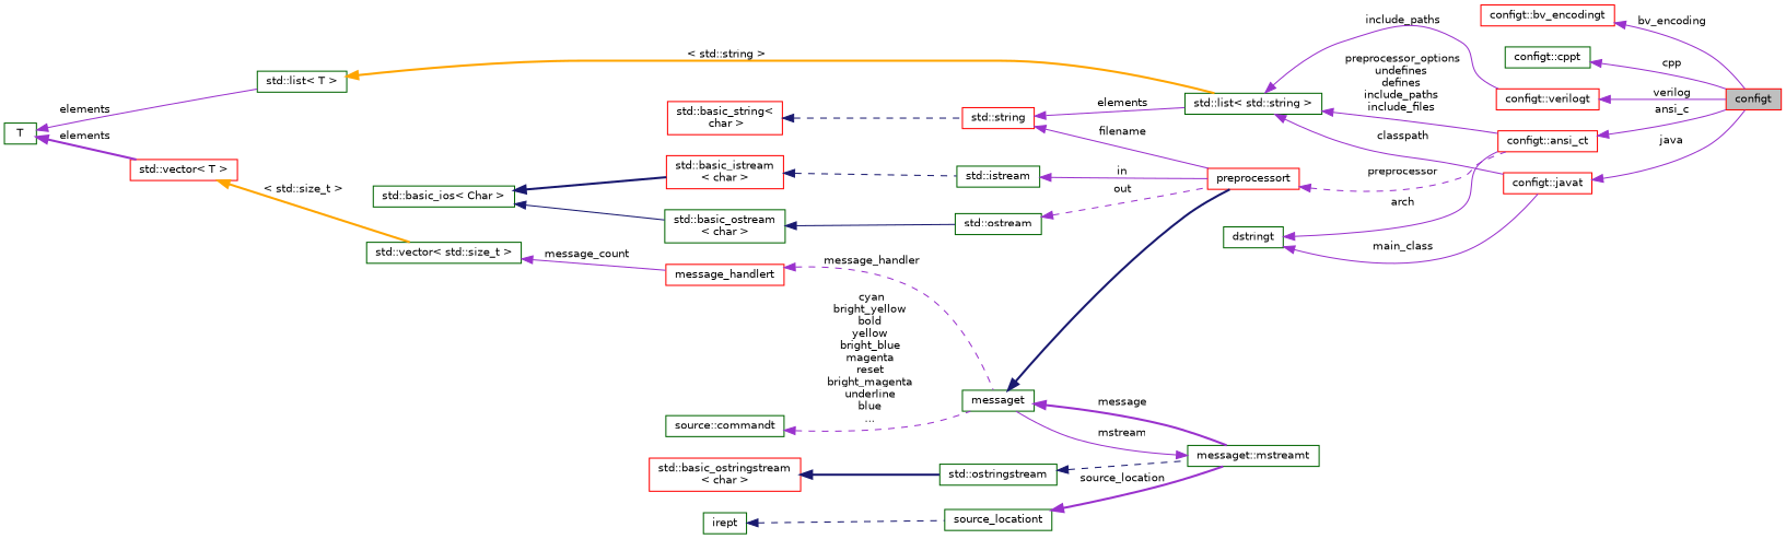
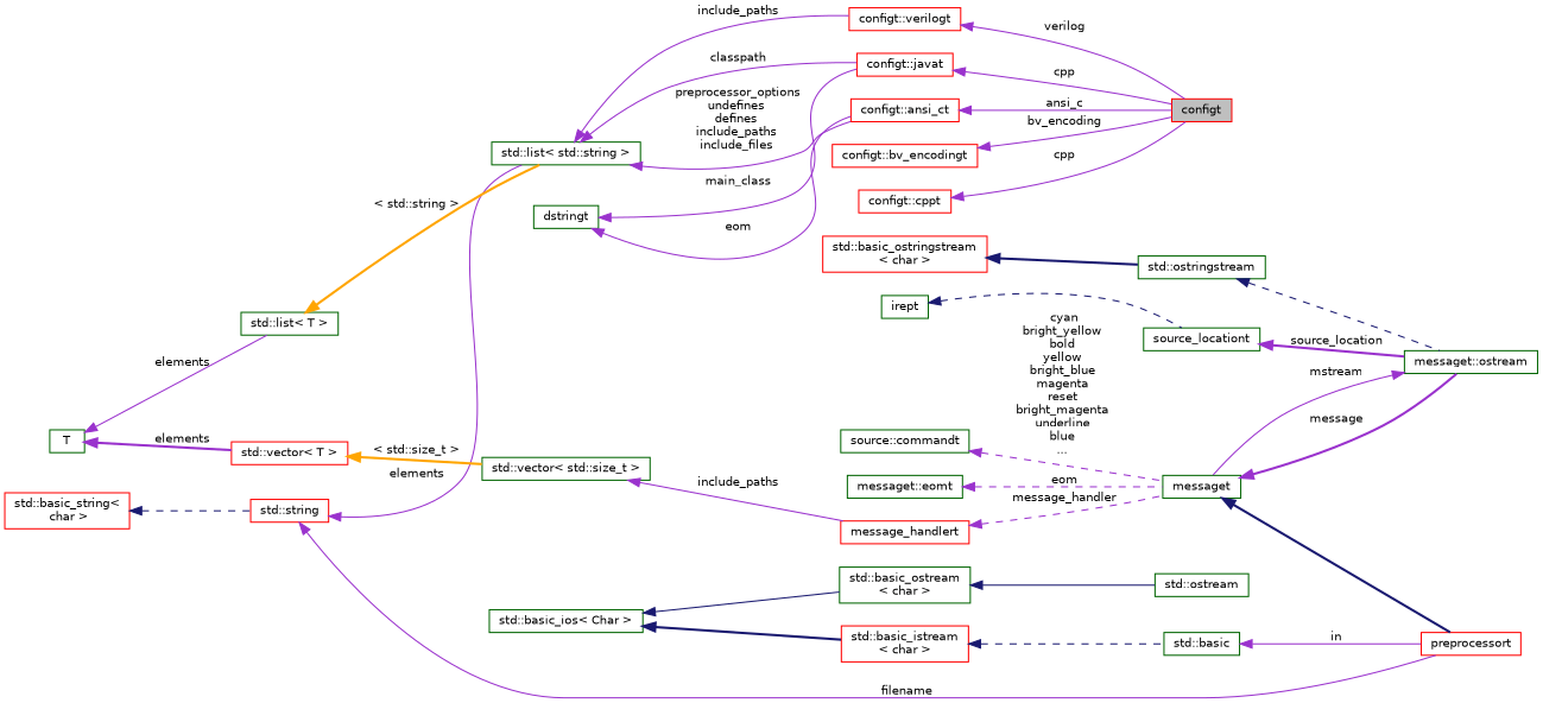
  digraph {
    rankdir=LR
    node [color=darkgreen fontname=Helvetica fontsize=10 shape=record]
    edge [color=darkorchid3 dir=back fontname=Helvetica fontsize=10 labelfontname=Helvetica labelfontsize=10 style=solid]
    n1 [color=red fillcolor=grey75 fontcolor=black height=0.2 label=configt style=filled width=0.4]
    n2 [color=red height=0.2 label="configt::bv_encodingt" width=0.4]
-   n3 [height=0.2 label="configt::cppt" width=0.4]
+   n3 [color=red height=0.2 label="configt::cppt" width=0.4]
    n4 [color=red height=0.2 label="configt::javat" width=0.4]
    n5 [height=0.2 label=dstringt width=0.4]
    n6 [color=red height=0.2 label="configt::ansi_ct" width=0.4]
    n7 [height=0.2 label="std::list\< std::string \>" width=0.4]
    n8 [color=red height=0.2 label="configt::verilogt" width=0.4]
    n9 [color=red height=0.2 label="std::string" width=0.4]
    n10 [color=red height=0.2 label=preprocessort width=0.4]
    n11 [color=red height=0.2 label="std::basic_string\<\l char \>" width=0.4]
    n12 [height=0.2 label="std::list\< T \>" width=0.4]
    n13 [height=0.2 label=T width=0.4]
    n14 [color=red height=0.2 label="std::vector\< T \>" width=0.4]
    n15 [height=0.2 label="std::vector\< std::size_t \>" width=0.4]
    n16 [height=0.2 label=messaget width=0.4]
-   n17 [height=0.2 label="messaget::mstreamt" width=0.4]
+   n17 [height=0.2 label="messaget::ostream" width=0.4]
    n18 [color=red height=0.2 label=message_handlert width=0.4]
    n19 [height=0.2 label="source::commandt" width=0.4]
    n20 [height=0.2 label="std::ostringstream" width=0.4]
    n21 [color=red height=0.2 label="std::basic_ostringstream\l\< char \>" width=0.4]
    n22 [height=0.2 label=source_locationt width=0.4]
    n23 [height=0.2 label=irept width=0.4]
-   n25 [height=0.2 label="std::istream" width=0.4]
+   n24 [height=0.2 label="messaget::eomt" width=0.4]
+   n25 [height=0.2 label="std::basic" width=0.4]
    n26 [color=red height=0.2 label="std::basic_istream\l\< char \>" width=0.4]
    n27 [height=0.2 label="std::basic_ios\< Char \>" width=0.4]
    n28 [height=0.2 label="std::basic_ostream\l\< char \>" width=0.4]
    n29 [height=0.2 label="std::ostream" width=0.4]
    n2 -> n1 [label=" bv_encoding"]
    n3 -> n1 [label=" cpp"]
-   n4 -> n1 [label=" java"]
+   n4 -> n1 [label=" cpp"]
    n5 -> n4 [label=" main_class"]
-   n5 -> n6 [label=" arch"]
+   n5 -> n6 [label=" eom"]
    n6 -> n1 [label=" ansi_c"]
    n7 -> n4 [label=" classpath"]
    n7 -> n6 [label=" preprocessor_options\nundefines\ndefines\ninclude_paths\ninclude_files"]
    n7 -> n8 [label=" include_paths"]
    n8 -> n1 [label=" verilog"]
    n9 -> n7 [label=" elements"]
    n9 -> n10 [label=" filename"]
-   n10 -> n6 [label=" preprocessor" style=dashed]
    n11 -> n9 [color=midnightblue style=dashed]
    n12 -> n7 [color=orange label=" \< std::string \>" style=bold]
    n13 -> n12 [label=" elements"]
    n13 -> n14 [label=" elements" style=bold]
    n14 -> n15 [color=orange label=" \< std::size_t \>" style=bold]
-   n15 -> n18 [label=" message_count"]
+   n15 -> n18 [label=" include_paths"]
    n16 -> n10 [color=midnightblue style=bold]
    n16 -> n17 [label=" message" style=bold]
    n17 -> n16 [label=" mstream"]
    n18 -> n16 [label=" message_handler" style=dashed]
    n19 -> n16 [label=" cyan\nbright_yellow\nbold\nyellow\nbright_blue\nmagenta\nreset\nbright_magenta\nunderline\nblue\n..." style=dashed]
    n20 -> n17 [color=midnightblue style=dashed]
    n21 -> n20 [color=midnightblue style=bold]
    n22 -> n17 [label=" source_location" style=bold]
    n23 -> n22 [color=midnightblue style=dashed]
+   n24 -> n16 [label=" eom" style=dashed]
    n25 -> n10 [label=" in"]
    n26 -> n25 [color=midnightblue style=dashed]
    n27 -> n26 [color=midnightblue style=bold]
    n27 -> n28 [color=midnightblue]
    n28 -> n29 [color=midnightblue]
-   n29 -> n10 [label=" out" style=dashed]
  }
